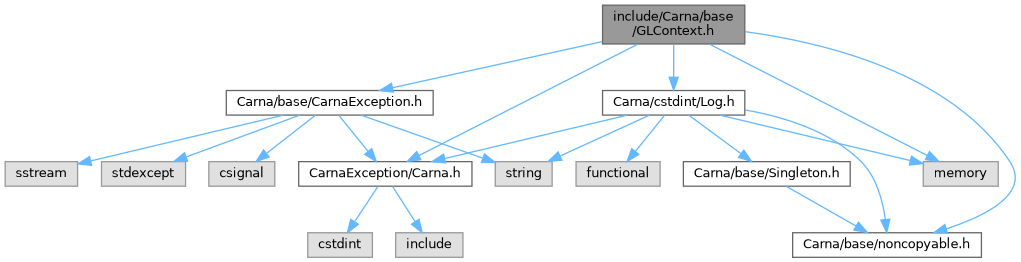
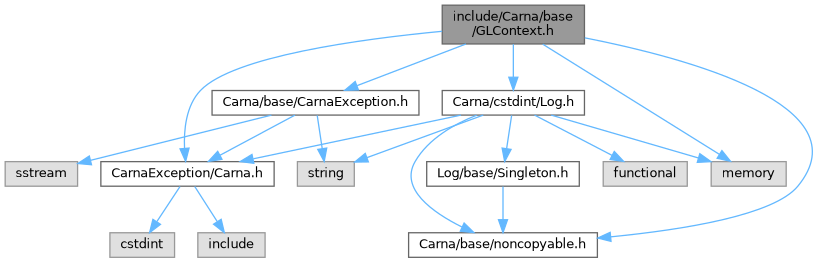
  digraph {
    node [color=grey60 fillcolor="#E0E0E0" fontname=Helvetica fontsize=10 shape=box style=filled]
    edge [color=steelblue1 fontname=Helvetica fontsize=10 labelfontname=Helvetica labelfontsize=10 style=solid]
    n1 [color=gray40 fillcolor=grey60 fontcolor=black height=0.2 label="include/Carna/base\l/GLContext.h" width=0.4]
    n2 [color=grey40 fillcolor=white height=0.2 label="CarnaException/Carna.h" width=0.4]
    n3 [color=grey40 fillcolor=white height=0.2 label="Carna/base/CarnaException.h" width=0.4]
    n4 [color=grey40 fillcolor=white height=0.2 label="Carna/base/noncopyable.h" width=0.4]
    n5 [color=grey40 fillcolor=white height=0.2 label="Carna/cstdint/Log.h" width=0.4]
    n6 [height=0.2 label=memory width=0.4]
    n7 [height=0.2 label=include width=0.4]
    n8 [height=0.2 label=cstdint width=0.4]
    n9 [height=0.2 label=string width=0.4]
    n10 [height=0.2 label=sstream width=0.4]
-   n11 [height=0.2 label=stdexcept width=0.4]
-   n12 [height=0.2 label=csignal width=0.4]
-   n13 [color=grey40 fillcolor=white height=0.2 label="Carna/base/Singleton.h" width=0.4]
+   n13 [color=grey40 fillcolor=white height=0.2 label="Log/base/Singleton.h" width=0.4]
    n14 [height=0.2 label=functional width=0.4]
    n1 -> n2
    n1 -> n3
    n1 -> n4
    n1 -> n5
    n1 -> n6
    n2 -> n7
    n2 -> n8
    n3 -> n2
    n3 -> n9
    n3 -> n10
-   n3 -> n11
-   n3 -> n12
    n5 -> n2
    n5 -> n4
    n5 -> n6
    n5 -> n9
    n5 -> n13
    n5 -> n14
    n13 -> n4
  }
